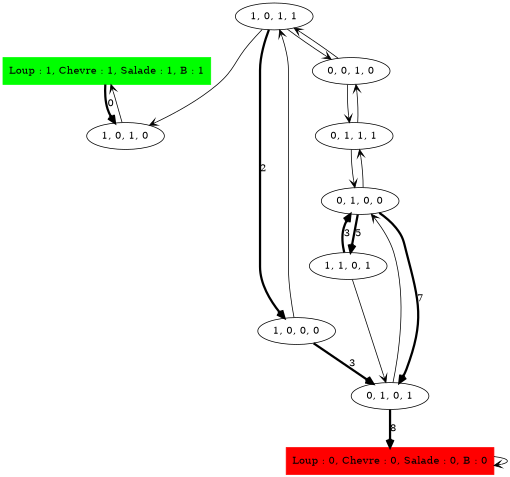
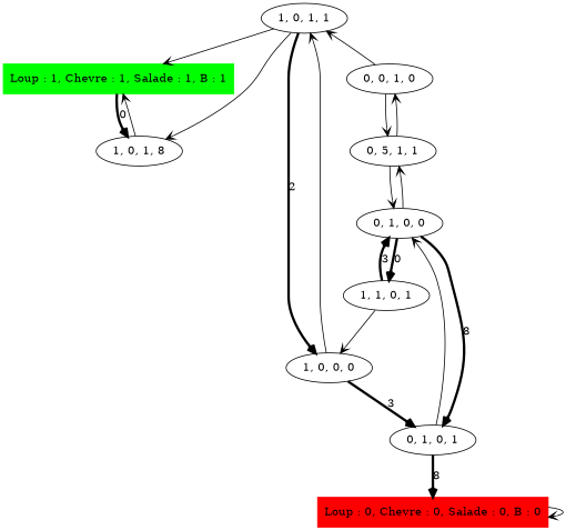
  digraph {
    edge [arrowhead=open]
    n1 [color=green label="Loup : 1, Chevre : 1, Salade : 1, B : 1" shape=box style=filled]
-   "1, 0, 1, 0"
+   "1, 0, 1, 0" [label="1, 0, 1, 8"]
    n3 [color=red label="Loup : 0, Chevre : 0, Salade : 0, B : 0" shape=box style=filled]
    "1, 0, 1, 1"
    "0, 0, 1, 0"
    "1, 0, 0, 0"
-   "0, 1, 1, 1"
+   "0, 1, 1, 1" [label="0, 5, 1, 1"]
    "0, 1, 0, 1"
    "0, 1, 0, 0"
    "1, 1, 0, 1"
    n1 -> "1, 0, 1, 0" [label=0 penwidth=3]
    "1, 0, 1, 0" -> n1
    n3 -> n3
    "1, 0, 1, 1" -> "1, 0, 1, 0"
-   "1, 0, 1, 1" -> "0, 0, 1, 0"
+   "1, 0, 1, 1" -> n1
    "1, 0, 1, 1" -> "1, 0, 0, 0" [label=2 penwidth=3]
    "0, 0, 1, 0" -> "1, 0, 1, 1"
    "0, 0, 1, 0" -> "0, 1, 1, 1"
    "1, 0, 0, 0" -> "1, 0, 1, 1"
    "1, 0, 0, 0" -> "0, 1, 0, 1" [label=3 penwidth=3]
    "0, 1, 1, 1" -> "0, 0, 1, 0"
    "0, 1, 1, 1" -> "0, 1, 0, 0"
    "0, 1, 0, 1" -> n3 [label=8 penwidth=3]
    "0, 1, 0, 1" -> "0, 1, 0, 0"
    "0, 1, 0, 0" -> "0, 1, 1, 1"
-   "0, 1, 0, 0" -> "0, 1, 0, 1" [label=7 penwidth=3]
-   "0, 1, 0, 0" -> "1, 1, 0, 1" [label=5 penwidth=3]
-   "1, 1, 0, 1" -> "0, 1, 0, 1"
+   "0, 1, 0, 0" -> "0, 1, 0, 1" [label=8 penwidth=3]
+   "0, 1, 0, 0" -> "1, 1, 0, 1" [label=0 penwidth=3]
+   "1, 1, 0, 1" -> "1, 0, 0, 0"
    "1, 1, 0, 1" -> "0, 1, 0, 0" [label=3 penwidth=3]
  }
